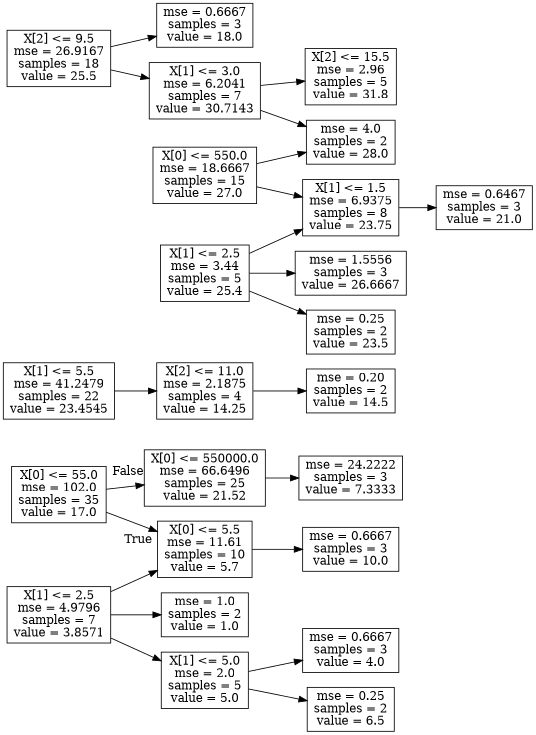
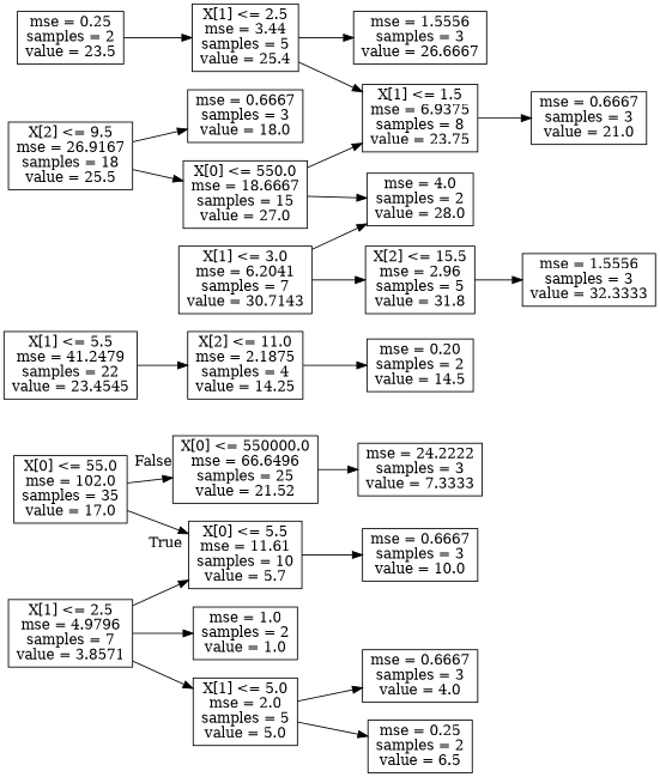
  digraph {
    rankdir=LR
    node [shape=box]
    n1 [label="X[0] <= 55.0\nmse = 102.0\nsamples = 35\nvalue = 17.0"]
    n2 [label="X[0] <= 5.5\nmse = 11.61\nsamples = 10\nvalue = 5.7"]
    n3 [label="X[0] <= 550000.0\nmse = 66.6496\nsamples = 25\nvalue = 21.52"]
    n4 [label="mse = 0.6667\nsamples = 3\nvalue = 10.0"]
    n5 [label="mse = 24.2222\nsamples = 3\nvalue = 7.3333"]
    n6 [label="X[1] <= 2.5\nmse = 4.9796\nsamples = 7\nvalue = 3.8571"]
    n7 [label="mse = 1.0\nsamples = 2\nvalue = 1.0"]
    n8 [label="X[1] <= 5.0\nmse = 2.0\nsamples = 5\nvalue = 5.0"]
    n9 [label="mse = 0.6667\nsamples = 3\nvalue = 4.0"]
    n10 [label="mse = 0.25\nsamples = 2\nvalue = 6.5"]
    n11 [label="X[1] <= 5.5\nmse = 41.2479\nsamples = 22\nvalue = 23.4545"]
    n12 [label="X[2] <= 11.0\nmse = 2.1875\nsamples = 4\nvalue = 14.25"]
    n13 [label="X[2] <= 9.5\nmse = 26.9167\nsamples = 18\nvalue = 25.5"]
    n14 [label="mse = 0.6667\nsamples = 3\nvalue = 18.0"]
    n15 [label="X[0] <= 550.0\nmse = 18.6667\nsamples = 15\nvalue = 27.0"]
    n16 [label="mse = 0.20\nsamples = 2\nvalue = 14.5"]
    n17 [label="X[1] <= 1.5\nmse = 6.9375\nsamples = 8\nvalue = 23.75"]
    n18 [label="mse = 4.0\nsamples = 2\nvalue = 28.0"]
-   n19 [label="mse = 0.6467\nsamples = 3\nvalue = 21.0"]
+   n19 [label="mse = 0.6667\nsamples = 3\nvalue = 21.0"]
    n20 [label="X[1] <= 3.0\nmse = 6.2041\nsamples = 7\nvalue = 30.7143"]
    n21 [label="X[2] <= 15.5\nmse = 2.96\nsamples = 5\nvalue = 31.8"]
    n22 [label="X[1] <= 2.5\nmse = 3.44\nsamples = 5\nvalue = 25.4"]
    n23 [label="mse = 1.5556\nsamples = 3\nvalue = 26.6667"]
    n24 [label="mse = 0.25\nsamples = 2\nvalue = 23.5"]
+   n25 [label="mse = 1.5556\nsamples = 3\nvalue = 32.3333"]
    n1 -> n2 [headlabel=True labelangle=45 labeldistance=2.5]
    n1 -> n3 [headlabel=False labelangle=-45 labeldistance=2.5]
    n2 -> n4
    n3 -> n5
    n6 -> n2
    n6 -> n7
    n6 -> n8
    n8 -> n9
    n8 -> n10
    n11 -> n12
    n12 -> n16
    n13 -> n14
-   n13 -> n20
+   n13 -> n15
    n15 -> n17
    n15 -> n18
    n17 -> n19
    n20 -> n18
    n20 -> n21
+   n21 -> n25
    n22 -> n17
    n22 -> n23
-   n22 -> n24
+   n24 -> n22
  }
